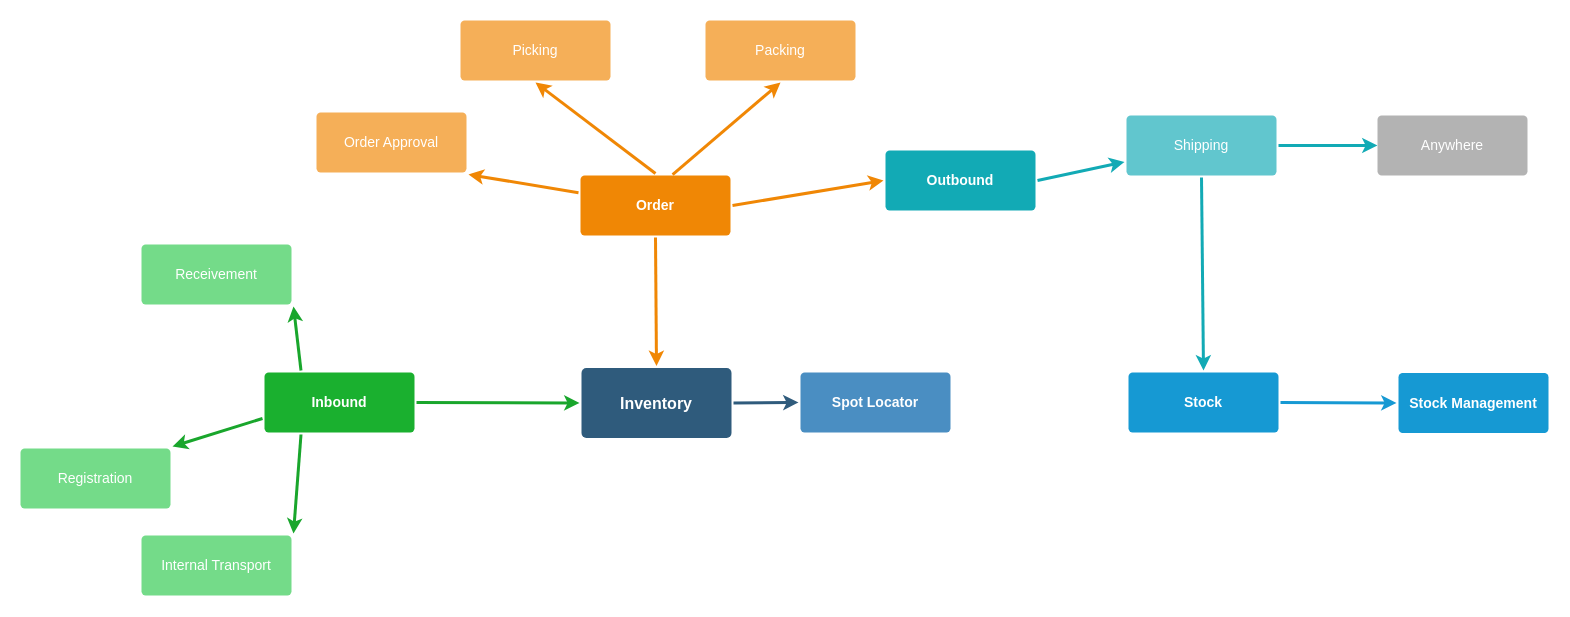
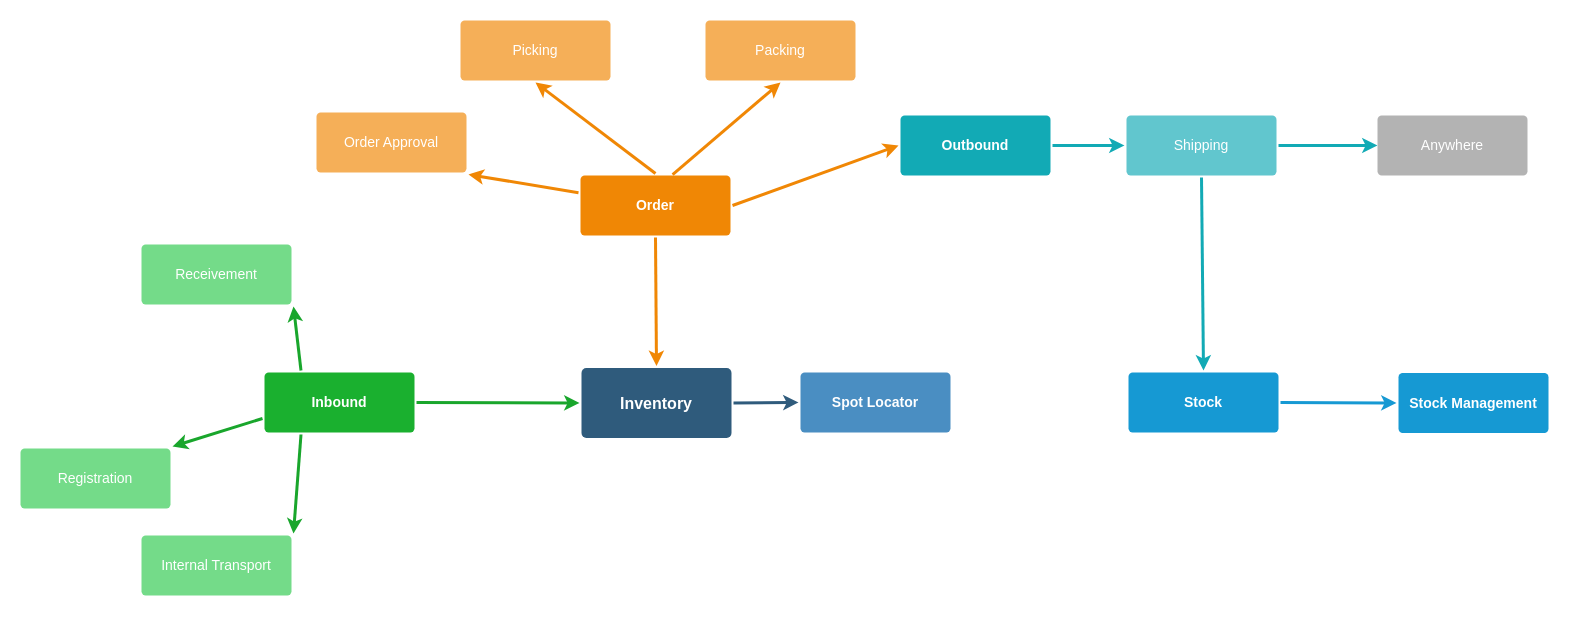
  <mxCell id="0" />
  <mxCell id="1" parent="0" />
  <mxCell id="2" value="Inventory" style="rounded=1;whiteSpace=wrap;html=1;shadow=0;labelBackgroundColor=none;strokeColor=none;strokeWidth=3;fillColor=#2F5B7C;fontFamily=Helvetica;fontSize=16;fontColor=#FFFFFF;align=center;fontStyle=1;spacing=5;arcSize=7;perimeterSpacing=2;" parent="1" vertex="1"><mxGeometry x="581" y="367.5" width="150" height="70" as="geometry" /></mxCell>
  <mxCell id="3" value="" style="edgeStyle=none;rounded=1;jumpStyle=none;html=1;shadow=0;labelBackgroundColor=none;startArrow=none;startFill=0;jettySize=auto;orthogonalLoop=1;strokeColor=#19A62C;strokeWidth=3;fontFamily=Helvetica;fontSize=14;fontColor=#FFFFFF;spacing=5;fontStyle=1;fillColor=#b0e3e6;entryX=1;entryY=1;entryDx=0;entryDy=0;exitX=0.25;exitY=0;exitDx=0;exitDy=0;" parent="1" source="4" target="5" edge="1"><mxGeometry relative="1" as="geometry" /></mxCell>
  <mxCell id="4" value="Inbound" style="rounded=1;whiteSpace=wrap;html=1;shadow=0;labelBackgroundColor=none;strokeColor=none;strokeWidth=3;fillColor=#1AB02F;fontFamily=Helvetica;fontSize=14;fontColor=#FFFFFF;align=center;spacing=5;fontStyle=1;arcSize=7;perimeterSpacing=2;" parent="1" vertex="1"><mxGeometry x="264" y="372" width="150" height="60" as="geometry" /></mxCell>
  <mxCell id="5" value="Receivement" style="rounded=1;whiteSpace=wrap;html=1;shadow=0;labelBackgroundColor=none;strokeColor=none;strokeWidth=3;fillColor=#74DB89;fontFamily=Helvetica;fontSize=14;fontColor=#FFFFFF;align=center;spacing=5;fontStyle=0;arcSize=7;perimeterSpacing=2;" parent="1" vertex="1"><mxGeometry x="141" y="244" width="150" height="60" as="geometry" /></mxCell>
  <mxCell id="6" value="" style="edgeStyle=none;rounded=0;jumpStyle=none;html=1;shadow=0;labelBackgroundColor=none;startArrow=none;startFill=0;endArrow=classic;endFill=1;jettySize=auto;orthogonalLoop=1;strokeColor=#1699D3;strokeWidth=3;fontFamily=Helvetica;fontSize=14;fontColor=#FFFFFF;spacing=5;exitX=1;exitY=0.5;exitDx=0;exitDy=0;entryX=0;entryY=0.5;entryDx=0;entryDy=0;" parent="1" source="7" target="24" edge="1"><mxGeometry relative="1" as="geometry"><mxPoint x="1185" y="401" as="targetPoint" /></mxGeometry></mxCell>
  <mxCell id="7" value="Stock" style="rounded=1;whiteSpace=wrap;html=1;shadow=0;labelBackgroundColor=none;strokeColor=none;strokeWidth=3;fillColor=#1699d3;fontFamily=Helvetica;fontSize=14;fontColor=#FFFFFF;align=center;spacing=5;fontStyle=1;arcSize=7;perimeterSpacing=2;" parent="1" vertex="1"><mxGeometry x="1128" y="372" width="150" height="60" as="geometry" /></mxCell>
  <mxCell id="8" value="Order" style="rounded=1;whiteSpace=wrap;html=1;shadow=0;labelBackgroundColor=none;strokeColor=none;strokeWidth=3;fillColor=#F08705;fontFamily=Helvetica;fontSize=14;fontColor=#FFFFFF;align=center;spacing=5;fontStyle=1;arcSize=7;perimeterSpacing=2;" parent="1" vertex="1"><mxGeometry x="580" y="175" width="150" height="60" as="geometry" /></mxCell>
  <mxCell id="9" value="Order Approval" style="rounded=1;whiteSpace=wrap;html=1;shadow=0;labelBackgroundColor=none;strokeColor=none;strokeWidth=3;fillColor=#f5af58;fontFamily=Helvetica;fontSize=14;fontColor=#FFFFFF;align=center;spacing=5;arcSize=7;perimeterSpacing=2;" parent="1" vertex="1"><mxGeometry x="316" y="112" width="150" height="60" as="geometry" /></mxCell>
  <mxCell id="10" value="" style="edgeStyle=none;rounded=0;jumpStyle=none;html=1;shadow=0;labelBackgroundColor=none;startArrow=none;startFill=0;endArrow=classic;endFill=1;jettySize=auto;orthogonalLoop=1;strokeColor=#F08705;strokeWidth=3;fontFamily=Helvetica;fontSize=14;fontColor=#FFFFFF;spacing=5;entryX=1;entryY=1;entryDx=0;entryDy=0;" parent="1" source="8" target="9" edge="1"><mxGeometry relative="1" as="geometry" /></mxCell>
- <mxCell id="11" value="Outbound" style="rounded=1;whiteSpace=wrap;html=1;shadow=0;labelBackgroundColor=none;strokeColor=none;strokeWidth=3;fillColor=#12aab5;fontFamily=Helvetica;fontSize=14;fontColor=#FFFFFF;align=center;spacing=5;fontStyle=1;arcSize=7;perimeterSpacing=2;" parent="1" vertex="1"><mxGeometry x="885" y="150" width="150" height="60" as="geometry" /></mxCell>
+ <mxCell id="11" value="Outbound" style="rounded=1;whiteSpace=wrap;html=1;shadow=0;labelBackgroundColor=none;strokeColor=none;strokeWidth=3;fillColor=#12aab5;fontFamily=Helvetica;fontSize=14;fontColor=#FFFFFF;align=center;spacing=5;fontStyle=1;arcSize=7;perimeterSpacing=2;" parent="1" vertex="1"><mxGeometry x="900" y="115" width="150" height="60" as="geometry" /></mxCell>
  <mxCell id="12" value="Shipping" style="rounded=1;whiteSpace=wrap;html=1;shadow=0;labelBackgroundColor=none;strokeColor=none;strokeWidth=3;fillColor=#61c6ce;fontFamily=Helvetica;fontSize=14;fontColor=#FFFFFF;align=center;spacing=5;fontStyle=0;arcSize=7;perimeterSpacing=2;" parent="1" vertex="1"><mxGeometry x="1126" y="115" width="150" height="60" as="geometry" /></mxCell>
  <mxCell id="13" value="" style="edgeStyle=none;rounded=1;jumpStyle=none;html=1;shadow=0;labelBackgroundColor=none;startArrow=none;startFill=0;jettySize=auto;orthogonalLoop=1;strokeColor=#12AAB5;strokeWidth=3;fontFamily=Helvetica;fontSize=14;fontColor=#FFFFFF;spacing=5;fontStyle=1;fillColor=#b0e3e6;exitX=1;exitY=0.5;exitDx=0;exitDy=0;" parent="1" source="11" target="12" edge="1"><mxGeometry relative="1" as="geometry"><mxPoint x="1167" y="233" as="sourcePoint" /></mxGeometry></mxCell>
  <mxCell id="14" value="Picking" style="rounded=1;whiteSpace=wrap;html=1;shadow=0;labelBackgroundColor=none;strokeColor=none;strokeWidth=3;fillColor=#f5af58;fontFamily=Helvetica;fontSize=14;fontColor=#FFFFFF;align=center;spacing=5;arcSize=7;perimeterSpacing=2;" parent="1" vertex="1"><mxGeometry x="460" y="20" width="150" height="60" as="geometry" /></mxCell>
  <mxCell id="15" value="Registration" style="rounded=1;whiteSpace=wrap;html=1;shadow=0;labelBackgroundColor=none;strokeColor=none;strokeWidth=3;fillColor=#74DB89;fontFamily=Helvetica;fontSize=14;fontColor=#FFFFFF;align=center;spacing=5;fontStyle=0;arcSize=7;perimeterSpacing=2;" parent="1" vertex="1"><mxGeometry x="20" y="448" width="150" height="60" as="geometry" /></mxCell>
  <mxCell id="16" value="" style="edgeStyle=none;rounded=1;jumpStyle=none;html=1;shadow=0;labelBackgroundColor=none;startArrow=none;startFill=0;jettySize=auto;orthogonalLoop=1;strokeColor=#19A62C;strokeWidth=3;fontFamily=Helvetica;fontSize=14;fontColor=#FFFFFF;spacing=5;fontStyle=1;fillColor=#b0e3e6;exitX=0;exitY=0.75;exitDx=0;exitDy=0;entryX=1;entryY=0;entryDx=0;entryDy=0;" parent="1" source="4" target="15" edge="1"><mxGeometry relative="1" as="geometry"><mxPoint x="272" y="380" as="sourcePoint" /><mxPoint x="209" y="352" as="targetPoint" /></mxGeometry></mxCell>
  <mxCell id="17" value="" style="edgeStyle=none;rounded=0;jumpStyle=none;html=1;shadow=0;labelBackgroundColor=none;startArrow=none;startFill=0;endArrow=classic;endFill=1;jettySize=auto;orthogonalLoop=1;strokeColor=#F08705;strokeWidth=3;fontFamily=Helvetica;fontSize=14;fontColor=#FFFFFF;spacing=5;entryX=0.5;entryY=1;entryDx=0;entryDy=0;exitX=0.5;exitY=0;exitDx=0;exitDy=0;" parent="1" source="8" target="14" edge="1"><mxGeometry relative="1" as="geometry"><mxPoint x="598" y="183" as="sourcePoint" /><mxPoint x="520" y="146" as="targetPoint" /></mxGeometry></mxCell>
  <mxCell id="18" value="Packing" style="rounded=1;whiteSpace=wrap;html=1;shadow=0;labelBackgroundColor=none;strokeColor=none;strokeWidth=3;fillColor=#f5af58;fontFamily=Helvetica;fontSize=14;fontColor=#FFFFFF;align=center;spacing=5;arcSize=7;perimeterSpacing=2;" parent="1" vertex="1"><mxGeometry x="705" y="20" width="150" height="60" as="geometry" /></mxCell>
  <mxCell id="19" value="" style="edgeStyle=none;rounded=0;jumpStyle=none;html=1;shadow=0;labelBackgroundColor=none;startArrow=none;startFill=0;endArrow=classic;endFill=1;jettySize=auto;orthogonalLoop=1;strokeColor=#F08705;strokeWidth=3;fontFamily=Helvetica;fontSize=14;fontColor=#FFFFFF;spacing=5;entryX=0.5;entryY=1;entryDx=0;entryDy=0;exitX=0.611;exitY=0.017;exitDx=0;exitDy=0;exitPerimeter=0;" parent="1" source="8" target="18" edge="1"><mxGeometry relative="1" as="geometry"><mxPoint x="777" y="161" as="sourcePoint" /><mxPoint x="584" y="88" as="targetPoint" /></mxGeometry></mxCell>
  <mxCell id="20" value="" style="edgeStyle=none;rounded=0;jumpStyle=none;html=1;shadow=0;labelBackgroundColor=none;startArrow=none;startFill=0;endArrow=classic;endFill=1;jettySize=auto;orthogonalLoop=1;strokeColor=#F08705;strokeWidth=3;fontFamily=Helvetica;fontSize=14;fontColor=#FFFFFF;spacing=5;exitX=1;exitY=0.5;exitDx=0;exitDy=0;entryX=0;entryY=0.5;entryDx=0;entryDy=0;" parent="1" source="8" target="11" edge="1"><mxGeometry relative="1" as="geometry"><mxPoint x="682" y="184" as="sourcePoint" /><mxPoint x="930" y="135" as="targetPoint" /></mxGeometry></mxCell>
  <mxCell id="21" value="" style="edgeStyle=none;rounded=1;jumpStyle=none;html=1;shadow=0;labelBackgroundColor=none;startArrow=none;startFill=0;jettySize=auto;orthogonalLoop=1;strokeColor=#12AAB5;strokeWidth=3;fontFamily=Helvetica;fontSize=14;fontColor=#FFFFFF;spacing=5;fontStyle=1;fillColor=#b0e3e6;exitX=0.5;exitY=1;exitDx=0;exitDy=0;entryX=0.5;entryY=0;entryDx=0;entryDy=0;" parent="1" source="12" target="7" edge="1"><mxGeometry relative="1" as="geometry"><mxPoint x="1062" y="155" as="sourcePoint" /><mxPoint x="1134" y="155" as="targetPoint" /></mxGeometry></mxCell>
  <mxCell id="22" value="" style="edgeStyle=none;rounded=1;jumpStyle=none;html=1;shadow=0;labelBackgroundColor=none;startArrow=none;startFill=0;jettySize=auto;orthogonalLoop=1;strokeColor=#19A62C;strokeWidth=3;fontFamily=Helvetica;fontSize=14;fontColor=#FFFFFF;spacing=5;fontStyle=1;fillColor=#b0e3e6;entryX=0;entryY=0.5;entryDx=0;entryDy=0;exitX=1;exitY=0.5;exitDx=0;exitDy=0;" parent="1" source="4" target="2" edge="1"><mxGeometry relative="1" as="geometry"><mxPoint x="311" y="380" as="sourcePoint" /><mxPoint x="303" y="330" as="targetPoint" /></mxGeometry></mxCell>
  <mxCell id="23" value="" style="edgeStyle=none;rounded=0;jumpStyle=none;html=1;shadow=0;labelBackgroundColor=none;startArrow=none;startFill=0;endArrow=classic;endFill=1;jettySize=auto;orthogonalLoop=1;strokeColor=#F08705;strokeWidth=3;fontFamily=Helvetica;fontSize=14;fontColor=#FFFFFF;spacing=5;entryX=0.5;entryY=0;entryDx=0;entryDy=0;exitX=0.5;exitY=1;exitDx=0;exitDy=0;" parent="1" source="8" target="2" edge="1"><mxGeometry relative="1" as="geometry"><mxPoint x="588" y="202" as="sourcePoint" /><mxPoint x="478" y="184" as="targetPoint" /></mxGeometry></mxCell>
  <mxCell id="24" value="Stock Management" style="rounded=1;whiteSpace=wrap;html=1;shadow=0;labelBackgroundColor=none;strokeColor=none;strokeWidth=3;fillColor=#1699d3;fontFamily=Helvetica;fontSize=14;fontColor=#FFFFFF;align=center;spacing=5;fontStyle=1;arcSize=7;perimeterSpacing=2;" parent="1" vertex="1"><mxGeometry x="1398" y="372.5" width="150" height="60" as="geometry" /></mxCell>
  <mxCell id="25" value="" style="edgeStyle=none;rounded=1;jumpStyle=none;html=1;shadow=0;labelBackgroundColor=none;startArrow=none;startFill=0;jettySize=auto;orthogonalLoop=1;strokeColor=#12AAB5;strokeWidth=3;fontFamily=Helvetica;fontSize=14;fontColor=#FFFFFF;spacing=5;fontStyle=1;fillColor=#b0e3e6;exitX=1;exitY=0.5;exitDx=0;exitDy=0;" parent="1" source="12" edge="1"><mxGeometry relative="1" as="geometry"><mxPoint x="1211" y="187" as="sourcePoint" /><mxPoint x="1377" y="145" as="targetPoint" /></mxGeometry></mxCell>
  <mxCell id="26" value="Anywhere" style="rounded=1;whiteSpace=wrap;html=1;shadow=0;labelBackgroundColor=none;strokeColor=none;strokeWidth=3;fillColor=#B3B3B3;fontFamily=Helvetica;fontSize=14;fontColor=#FFFFFF;align=center;spacing=5;fontStyle=0;arcSize=7;perimeterSpacing=2;" parent="1" vertex="1"><mxGeometry x="1377" y="115" width="150" height="60" as="geometry" /></mxCell>
  <mxCell id="27" value="Internal Transport" style="rounded=1;whiteSpace=wrap;html=1;shadow=0;labelBackgroundColor=none;strokeColor=none;strokeWidth=3;fillColor=#74DB89;fontFamily=Helvetica;fontSize=14;fontColor=#FFFFFF;align=center;spacing=5;fontStyle=0;arcSize=7;perimeterSpacing=2;" vertex="1" parent="1"><mxGeometry x="141" y="535" width="150" height="60" as="geometry" /></mxCell>
  <mxCell id="28" value="" style="edgeStyle=none;rounded=1;jumpStyle=none;html=1;shadow=0;labelBackgroundColor=none;startArrow=none;startFill=0;jettySize=auto;orthogonalLoop=1;strokeColor=#19A62C;strokeWidth=3;fontFamily=Helvetica;fontSize=14;fontColor=#FFFFFF;spacing=5;fontStyle=1;fillColor=#b0e3e6;exitX=0.25;exitY=1;exitDx=0;exitDy=0;entryX=1;entryY=0;entryDx=0;entryDy=0;" edge="1" parent="1" source="4" target="27"><mxGeometry relative="1" as="geometry"><mxPoint x="272" y="428" as="sourcePoint" /><mxPoint x="182" y="456" as="targetPoint" /></mxGeometry></mxCell>
  <mxCell id="29" value="Spot Locator" style="rounded=1;whiteSpace=wrap;html=1;shadow=0;labelBackgroundColor=none;strokeColor=none;strokeWidth=3;fillColor=#4A8EC2;fontFamily=Helvetica;fontSize=14;fontColor=#FFFFFF;align=center;spacing=5;fontStyle=1;arcSize=7;perimeterSpacing=2;" vertex="1" parent="1"><mxGeometry x="800" y="372" width="150" height="60" as="geometry" /></mxCell>
  <mxCell id="30" value="" style="edgeStyle=none;rounded=0;jumpStyle=none;html=1;shadow=0;labelBackgroundColor=none;startArrow=none;startFill=0;endArrow=classic;endFill=1;jettySize=auto;orthogonalLoop=1;strokeColor=#2F5B7C;strokeWidth=3;fontFamily=Helvetica;fontSize=14;fontColor=#FFFFFF;spacing=5;entryX=0;entryY=0.5;entryDx=0;entryDy=0;exitX=1;exitY=0.5;exitDx=0;exitDy=0;" edge="1" parent="1" source="2" target="29"><mxGeometry relative="1" as="geometry"><mxPoint x="665" y="247" as="sourcePoint" /><mxPoint x="666" y="376" as="targetPoint" /></mxGeometry></mxCell>
